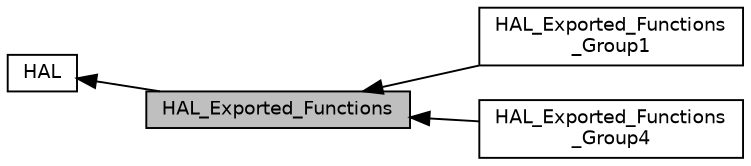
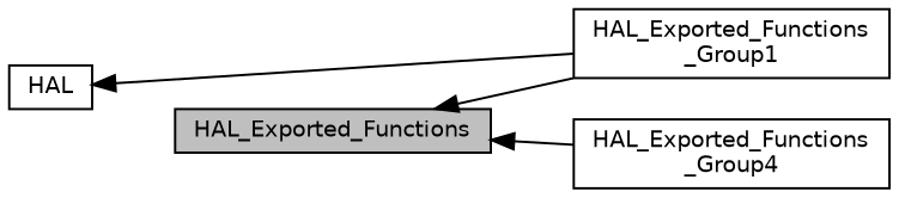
  digraph {
    rankdir=LR
    node [color=black fillcolor=white fontname=Helvetica fontsize=10 shape=box style=filled]
    edge [dir=back fontname=Helvetica fontsize=10 labelfontname=Helvetica labelfontsize=10 shape=plaintext style=solid]
    n1 [height=0.2 label=HAL width=0.4]
    n2 [fillcolor=grey75 fontcolor=black height=0.2 label=HAL_Exported_Functions width=0.4]
    n3 [height=0.2 label="HAL_Exported_Functions\l_Group1" width=0.4]
    n4 [height=0.2 label="HAL_Exported_Functions\l_Group4" width=0.4]
-   n1 -> n2
+   n1 -> n3
    n2 -> n3
    n2 -> n4
  }
